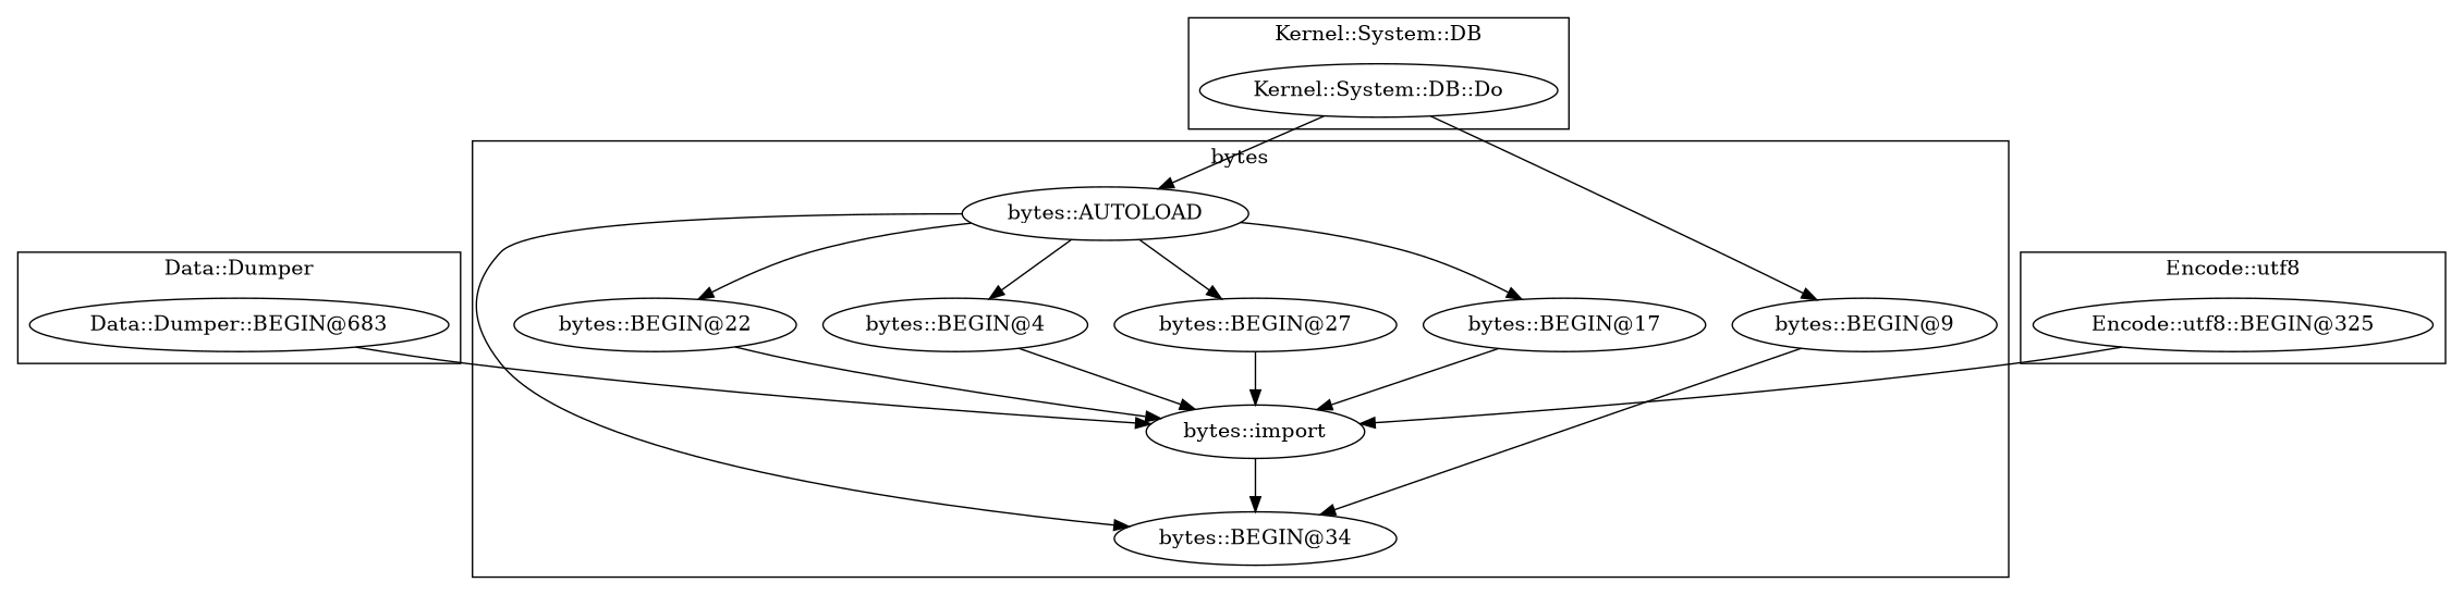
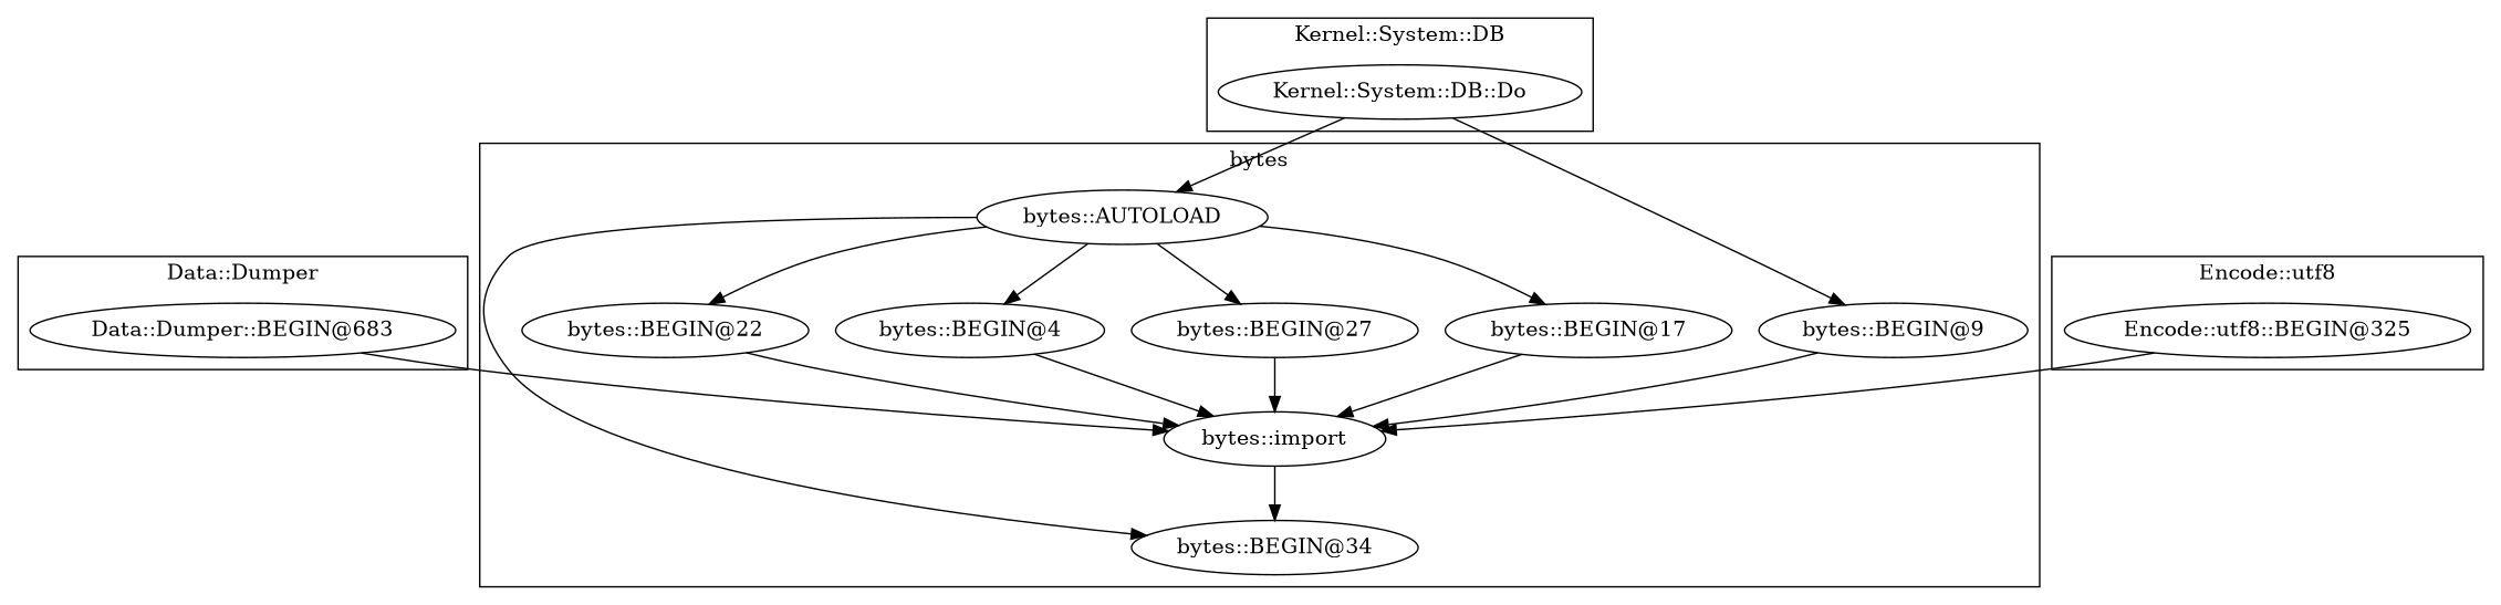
  digraph {
    "bytes::BEGIN@4"
    "bytes::BEGIN@27"
    "bytes::import"
    "bytes::BEGIN@9"
    "bytes::BEGIN@34"
    "bytes::AUTOLOAD"
    "bytes::BEGIN@17"
    "bytes::BEGIN@22"
    "Kernel::System::DB::Do"
    "Data::Dumper::BEGIN@683"
    "Encode::utf8::BEGIN@325"
    subgraph cluster_1 {
      label=bytes
      "bytes::BEGIN@4"
      "bytes::BEGIN@27"
      "bytes::import"
      "bytes::BEGIN@9"
      "bytes::BEGIN@34"
      "bytes::AUTOLOAD"
      "bytes::BEGIN@17"
      "bytes::BEGIN@22"
    }
    subgraph cluster_2 {
      label="Kernel::System::DB"
      "Kernel::System::DB::Do"
    }
    subgraph cluster_3 {
      label="Data::Dumper"
      "Data::Dumper::BEGIN@683"
    }
    subgraph cluster_4 {
      label="Encode::utf8"
      "Encode::utf8::BEGIN@325"
    }
    "bytes::BEGIN@4" -> "bytes::import"
    "bytes::BEGIN@27" -> "bytes::import"
    "bytes::import" -> "bytes::BEGIN@34"
-   "bytes::BEGIN@9" -> "bytes::BEGIN@34"
+   "bytes::BEGIN@9" -> "bytes::import"
    "bytes::AUTOLOAD" -> "bytes::BEGIN@4"
    "bytes::AUTOLOAD" -> "bytes::BEGIN@27"
    "bytes::AUTOLOAD" -> "bytes::BEGIN@34"
    "bytes::AUTOLOAD" -> "bytes::BEGIN@17"
    "bytes::AUTOLOAD" -> "bytes::BEGIN@22"
    "bytes::BEGIN@17" -> "bytes::import"
    "bytes::BEGIN@22" -> "bytes::import"
    "Kernel::System::DB::Do" -> "bytes::BEGIN@9"
    "Kernel::System::DB::Do" -> "bytes::AUTOLOAD"
    "Data::Dumper::BEGIN@683" -> "bytes::import"
    "Encode::utf8::BEGIN@325" -> "bytes::import"
  }
